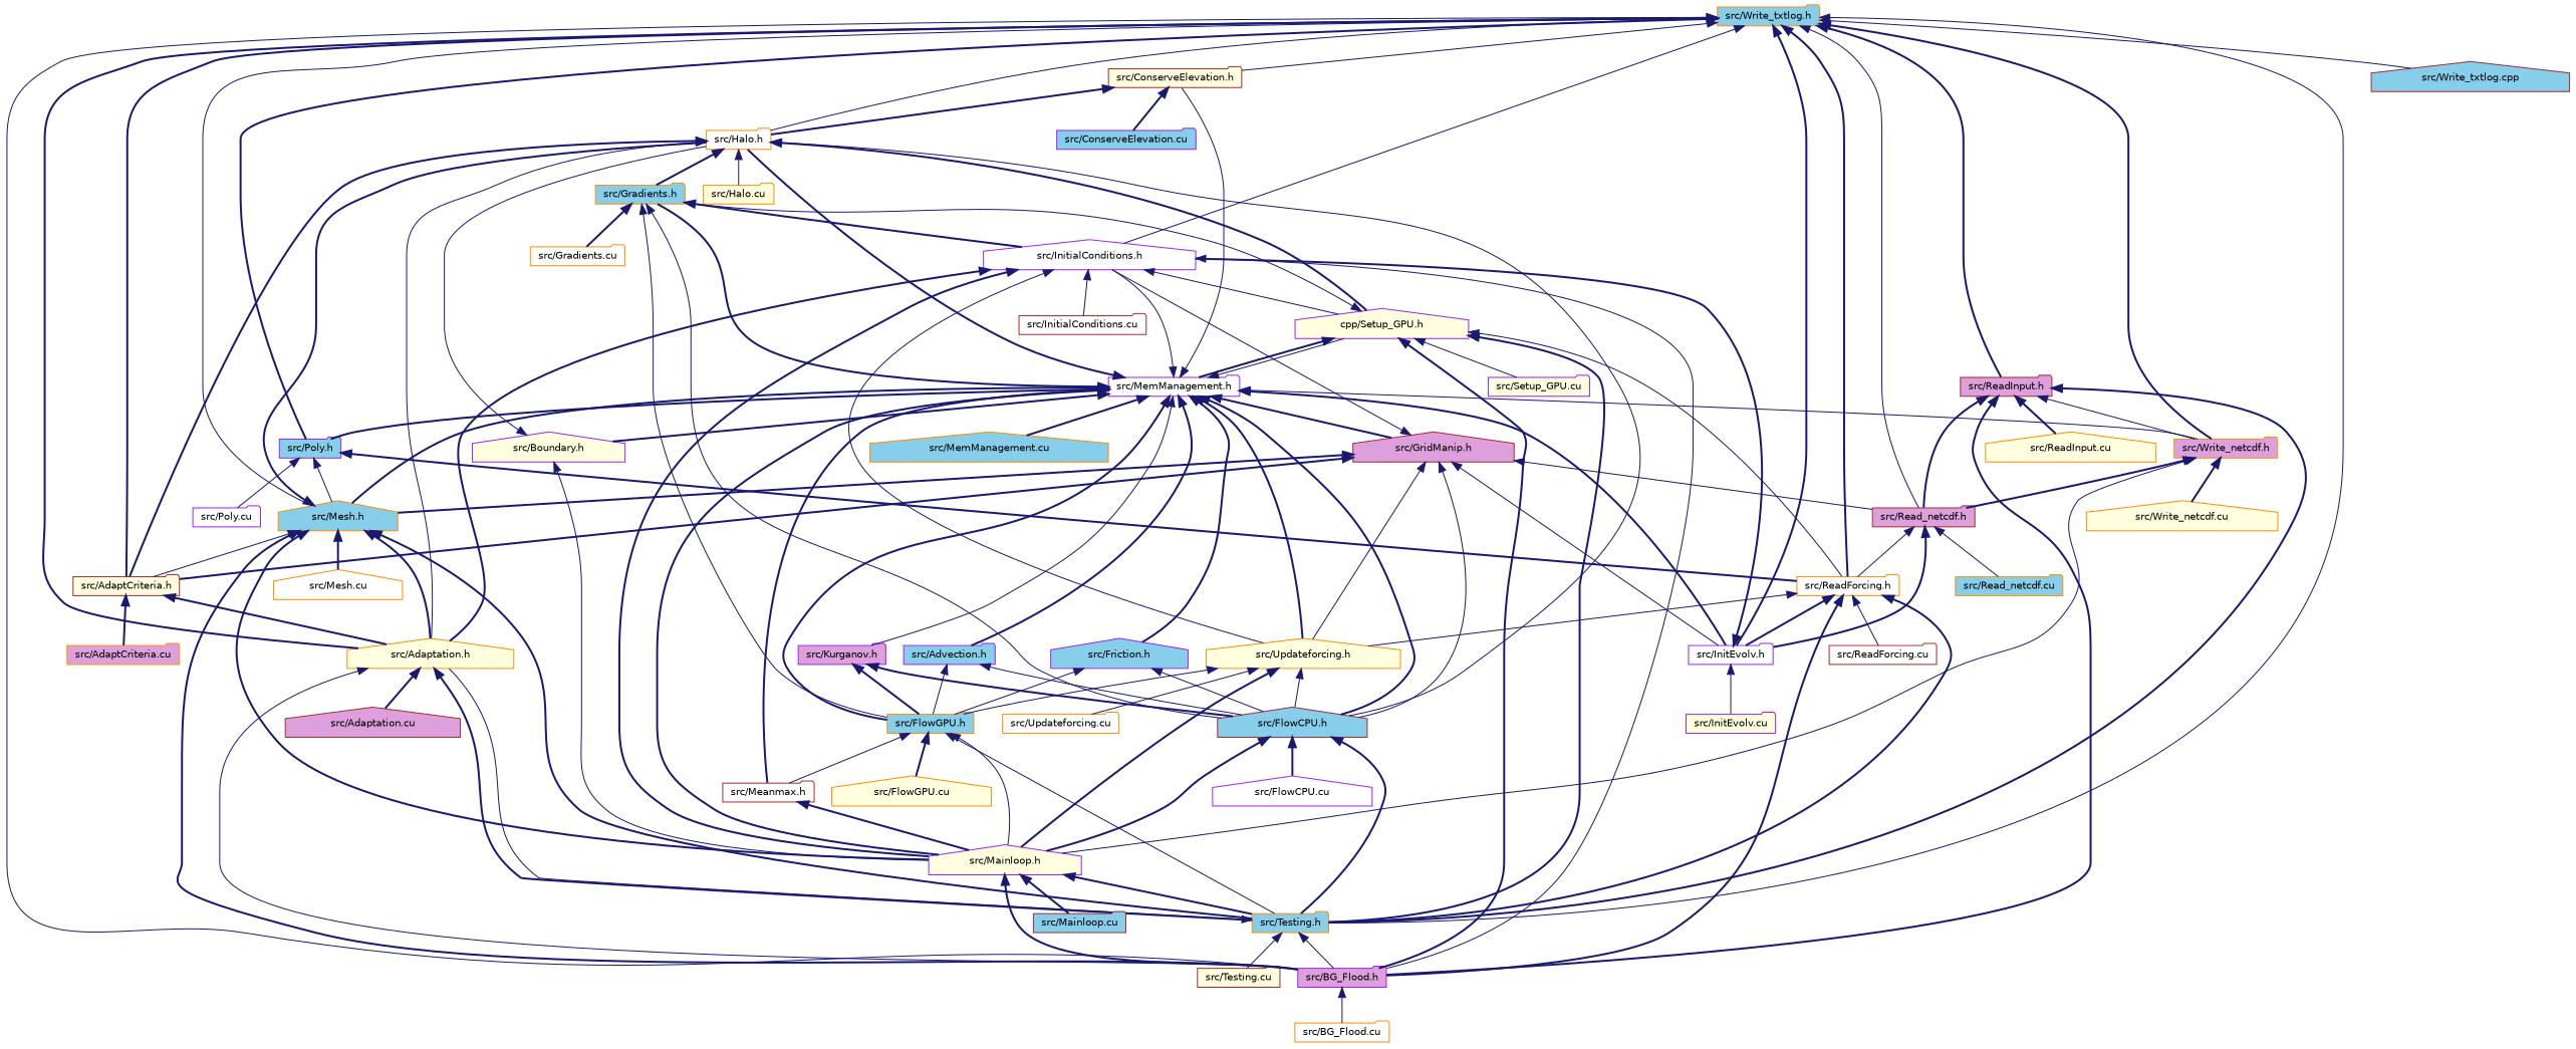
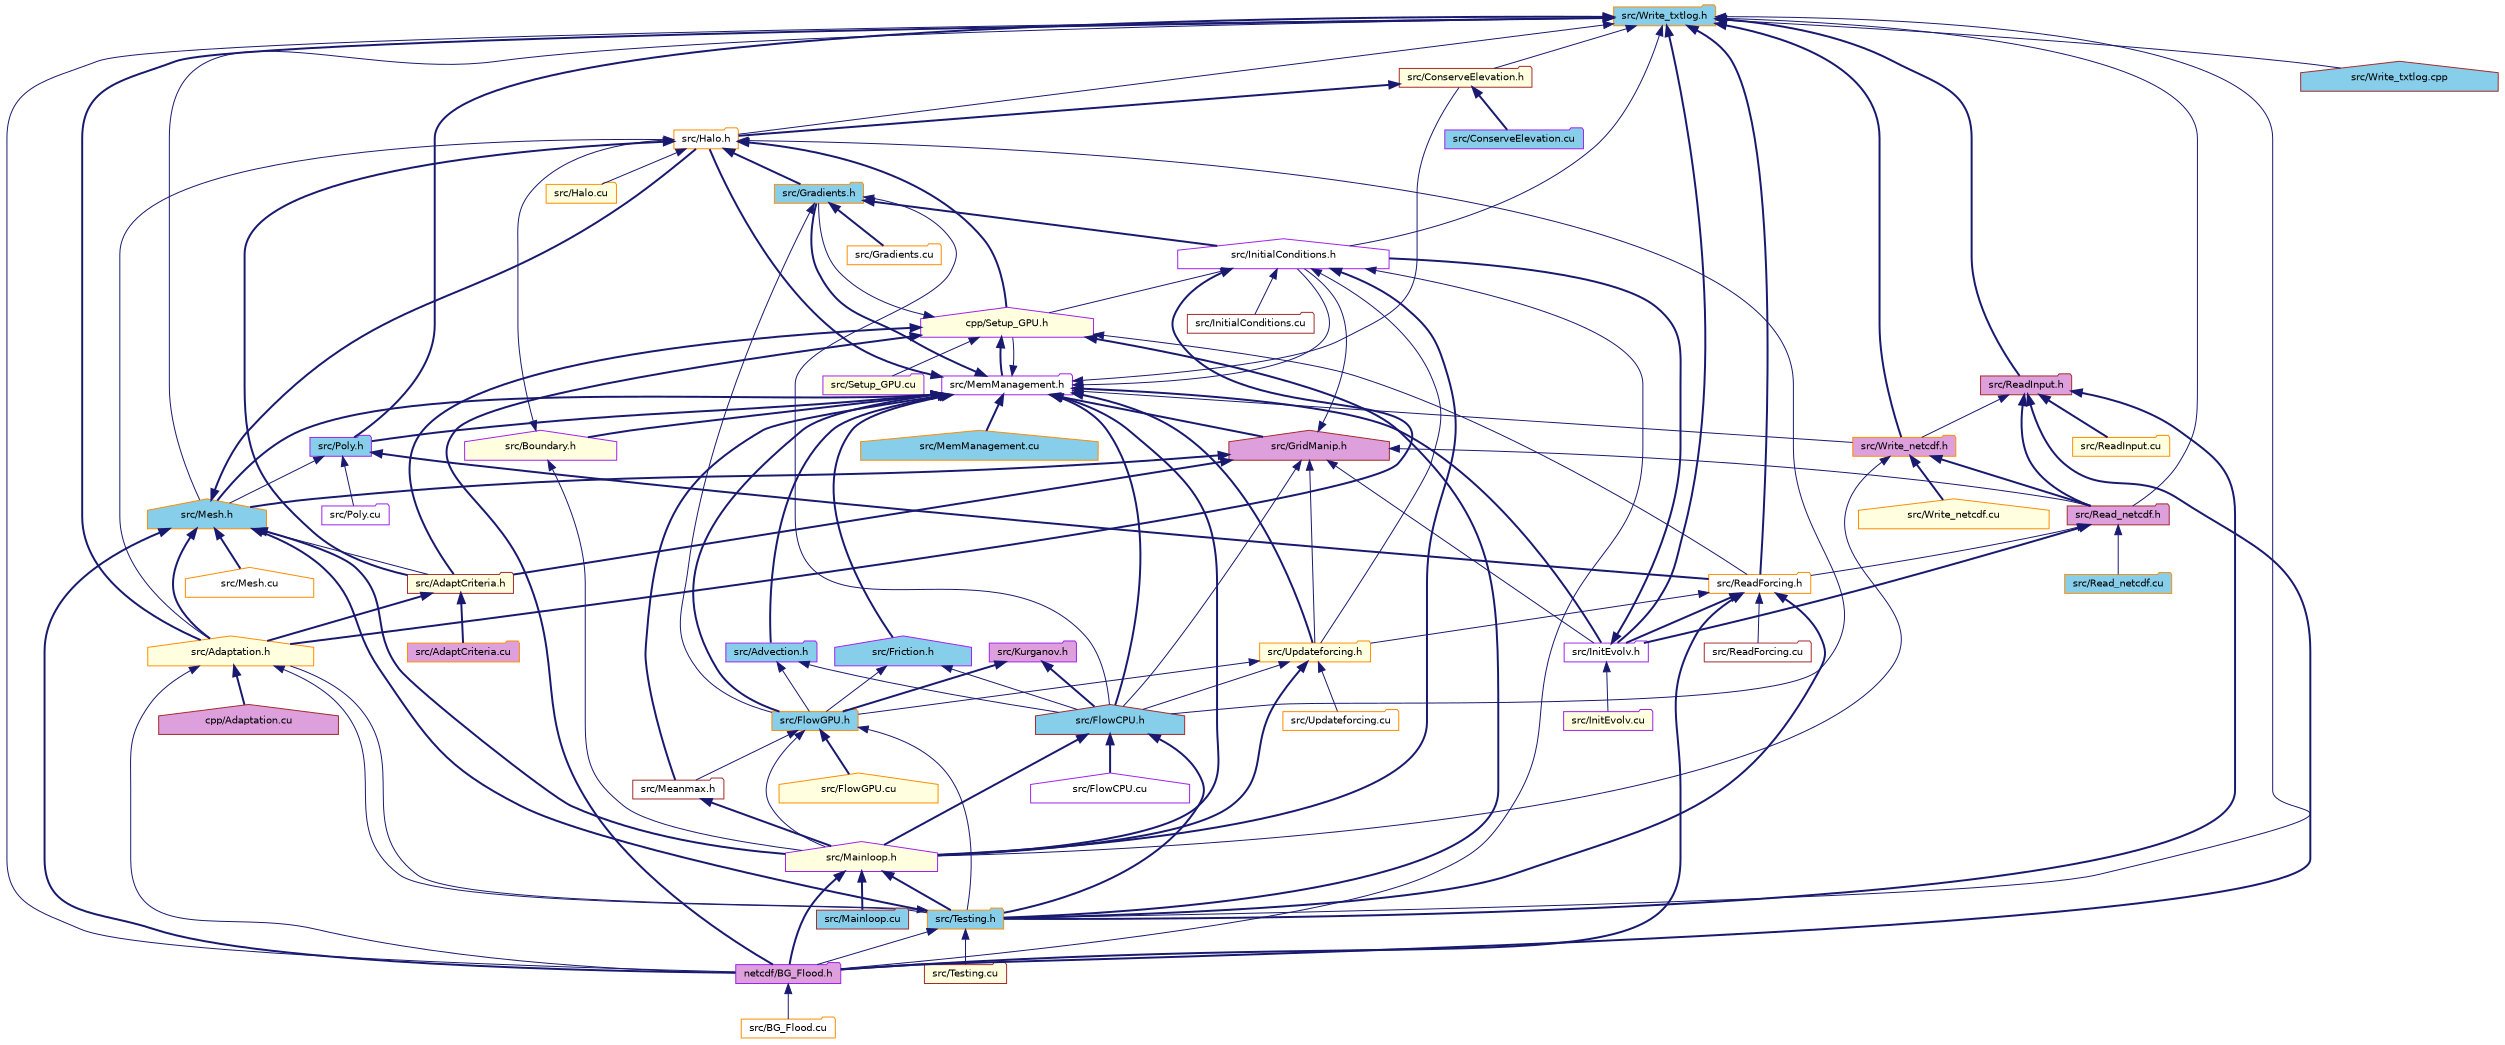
  digraph {
    node [color=darkorange fillcolor=skyblue fontname=Helvetica fontsize=10 shape=folder style=filled]
    edge [color=midnightblue dir=back fontname=Helvetica fontsize=10 labelfontname=Helvetica labelfontsize=10 style=bold]
    n1 [fontcolor=black height=0.2 label="src/Write_txtlog.h" width=0.4]
    n2 [fillcolor=lightyellow height=0.2 label="src/Adaptation.h" shape=house width=0.4]
-   n3 [color=purple fillcolor=plum height=0.2 label="src/BG_Flood.h" width=0.4]
+   n3 [color=purple fillcolor=plum height=0.2 label="netcdf/BG_Flood.h" width=0.4]
    n4 [height=0.2 label="src/Testing.h" width=0.4]
    n5 [color=brown fillcolor=lightyellow height=0.2 label="src/AdaptCriteria.h" width=0.4]
    n6 [color=brown fillcolor=lightyellow height=0.2 label="src/ConserveElevation.h" width=0.4]
    n7 [fillcolor=white height=0.2 label="src/Halo.h" width=0.4]
    n8 [color=purple fillcolor=white height=0.2 label="src/InitialConditions.h" shape=house width=0.4]
    n9 [color=purple fillcolor=white height=0.2 label="src/InitEvolv.h" width=0.4]
    n10 [height=0.2 label="src/Mesh.h" shape=house width=0.4]
    n11 [color=brown fillcolor=plum height=0.2 label="src/Read_netcdf.h" width=0.4]
    n12 [fillcolor=white height=0.2 label="src/ReadForcing.h" width=0.4]
    n13 [color=purple height=0.2 label="src/Poly.h" width=0.4]
    n14 [fillcolor=plum height=0.2 label="src/Write_netcdf.h" width=0.4]
    n15 [color=brown fillcolor=plum height=0.2 label="src/ReadInput.h" width=0.4]
    n16 [color=brown height=0.2 label="src/Write_txtlog.cpp" shape=house width=0.4]
-   n17 [color=brown fillcolor=plum height=0.2 label="src/Adaptation.cu" shape=house width=0.4]
+   n17 [color=brown fillcolor=plum height=0.2 label="cpp/Adaptation.cu" shape=house width=0.4]
    n18 [fillcolor=white height=0.2 label="src/BG_Flood.cu" width=0.4]
    n19 [color=brown fillcolor=lightyellow height=0.2 label="src/Testing.cu" width=0.4]
    n20 [fillcolor=plum height=0.2 label="src/AdaptCriteria.cu" width=0.4]
    n21 [color=purple height=0.2 label="src/ConserveElevation.cu" width=0.4]
    n22 [color=brown height=0.2 label="src/FlowCPU.h" shape=house width=0.4]
    n23 [height=0.2 label="src/Gradients.h" width=0.4]
    n24 [color=purple fillcolor=lightyellow height=0.2 label="cpp/Setup_GPU.h" shape=house width=0.4]
    n25 [fillcolor=lightyellow height=0.2 label="src/Halo.cu" width=0.4]
    n26 [color=purple fillcolor=lightyellow height=0.2 label="src/Mainloop.h" shape=house width=0.4]
    n27 [color=brown fillcolor=white height=0.2 label="src/InitialConditions.cu" width=0.4]
-   n28 [fillcolor=lightyellow height=0.2 label="src/Updateforcing.h" shape=house width=0.4]
+   n28 [fillcolor=lightyellow height=0.2 label="src/Updateforcing.h" width=0.4]
    n29 [color=purple fillcolor=lightyellow height=0.2 label="src/InitEvolv.cu" width=0.4]
    n30 [fillcolor=white height=0.2 label="src/Mesh.cu" shape=house width=0.4]
    n31 [height=0.2 label="src/Read_netcdf.cu" width=0.4]
    n32 [color=brown fillcolor=white height=0.2 label="src/ReadForcing.cu" width=0.4]
    n33 [color=purple fillcolor=white height=0.2 label="src/Poly.cu" width=0.4]
    n34 [fillcolor=lightyellow height=0.2 label="src/Write_netcdf.cu" shape=house width=0.4]
-   n35 [fillcolor=lightyellow height=0.2 label="src/ReadInput.cu" shape=house width=0.4]
+   n35 [fillcolor=lightyellow height=0.2 label="src/ReadInput.cu" width=0.4]
    n36 [color=purple fillcolor=white height=0.2 label="src/FlowCPU.cu" shape=house width=0.4]
    n37 [height=0.2 label="src/FlowGPU.h" width=0.4]
    n38 [fillcolor=white height=0.2 label="src/Gradients.cu" width=0.4]
    n39 [color=purple fillcolor=white height=0.2 label="src/MemManagement.h" width=0.4]
    n40 [color=purple fillcolor=lightyellow height=0.2 label="src/Setup_GPU.cu" width=0.4]
    n41 [color=brown height=0.2 label="src/Mainloop.cu" width=0.4]
    n42 [fillcolor=lightyellow height=0.2 label="src/FlowGPU.cu" shape=house width=0.4]
    n43 [color=brown fillcolor=white height=0.2 label="src/Meanmax.h" width=0.4]
    n44 [fillcolor=white height=0.2 label="src/Updateforcing.cu" width=0.4]
    n45 [color=purple height=0.2 label="src/Advection.h" width=0.4]
    n46 [color=purple fillcolor=lightyellow height=0.2 label="src/Boundary.h" shape=house width=0.4]
    n47 [color=purple height=0.2 label="src/Friction.h" shape=house width=0.4]
    n48 [color=brown fillcolor=plum height=0.2 label="src/GridManip.h" shape=house width=0.4]
    n49 [color=purple fillcolor=plum height=0.2 label="src/Kurganov.h" width=0.4]
    n50 [height=0.2 label="src/MemManagement.cu" shape=house width=0.4]
    n1 -> n2
    n1 -> n3 [style=solid]
    n1 -> n4 [style=solid]
-   n1 -> n5
+   n24 -> n5
    n1 -> n6 [style=solid]
    n1 -> n7 [style=solid]
    n1 -> n8 [style=solid]
    n1 -> n9
    n1 -> n10 [style=solid]
    n1 -> n11 [style=solid]
    n1 -> n12
    n1 -> n13
    n1 -> n14
    n1 -> n15
    n1 -> n16 [style=solid]
    n2 -> n3 [style=solid]
-   n2 -> n4
+   n2 -> n4 [style=solid]
    n2 -> n17
    n3 -> n18 [style=solid]
    n4 -> n2 [style=solid]
    n4 -> n3 [style=solid]
    n4 -> n19 [style=solid]
    n5 -> n2
    n5 -> n20
    n6 -> n7
    n6 -> n21
    n7 -> n2 [style=solid]
    n7 -> n5
    n7 -> n22 [style=solid]
    n7 -> n23
    n7 -> n24
    n7 -> n25 [style=solid]
    n8 -> n2
    n8 -> n3 [style=solid]
    n8 -> n24 [style=solid]
    n8 -> n26
    n8 -> n27 [style=solid]
    n8 -> n28 [style=solid]
    n9 -> n8
    n9 -> n29 [style=solid]
    n10 -> n2
    n10 -> n3
    n10 -> n4
    n10 -> n5 [style=solid]
    n10 -> n7
    n10 -> n26
    n10 -> n30
    n11 -> n9
    n11 -> n12 [style=solid]
    n11 -> n31 [style=solid]
    n12 -> n3
    n12 -> n4
    n12 -> n9
    n12 -> n28 [style=solid]
    n12 -> n32 [style=solid]
    n13 -> n10 [style=solid]
    n13 -> n12
    n13 -> n33 [style=solid]
    n14 -> n11
    n14 -> n26 [style=solid]
    n14 -> n34
    n15 -> n3
    n15 -> n4
    n15 -> n11
    n15 -> n14 [style=solid]
    n15 -> n35
    n22 -> n4
    n22 -> n26
    n22 -> n36
    n23 -> n8
    n23 -> n22 [style=solid]
    n23 -> n37 [style=solid]
    n23 -> n38
    n24 -> n3
    n24 -> n4
    n24 -> n12 [style=solid]
    n24 -> n23 [style=solid]
    n24 -> n39
    n24 -> n40 [style=solid]
    n26 -> n3
    n26 -> n4
    n26 -> n41
    n28 -> n22 [style=solid]
    n28 -> n26
    n28 -> n37 [style=solid]
    n28 -> n44 [style=solid]
    n37 -> n4 [style=solid]
    n37 -> n26 [style=solid]
    n37 -> n42
    n37 -> n43 [style=solid]
    n39 -> n6 [style=solid]
    n39 -> n7
    n39 -> n8 [style=solid]
    n39 -> n9
    n39 -> n10
    n39 -> n13
    n39 -> n14 [style=solid]
    n39 -> n22
    n39 -> n23
    n39 -> n24 [style=solid]
    n39 -> n26
    n39 -> n28
    n39 -> n37
    n39 -> n43
    n39 -> n45
    n39 -> n46
    n39 -> n47
    n39 -> n48
-   n39 -> n49 [style=solid]
    n39 -> n50
    n43 -> n26
    n45 -> n22 [style=solid]
    n45 -> n37 [style=solid]
    n46 -> n7 [style=solid]
    n46 -> n26 [style=solid]
    n47 -> n22 [style=solid]
    n47 -> n37 [style=solid]
    n48 -> n5
    n48 -> n8 [style=solid]
    n48 -> n9 [style=solid]
    n48 -> n10
    n48 -> n11 [style=solid]
    n48 -> n22 [style=solid]
    n48 -> n28 [style=solid]
    n49 -> n22
    n49 -> n37
  }
